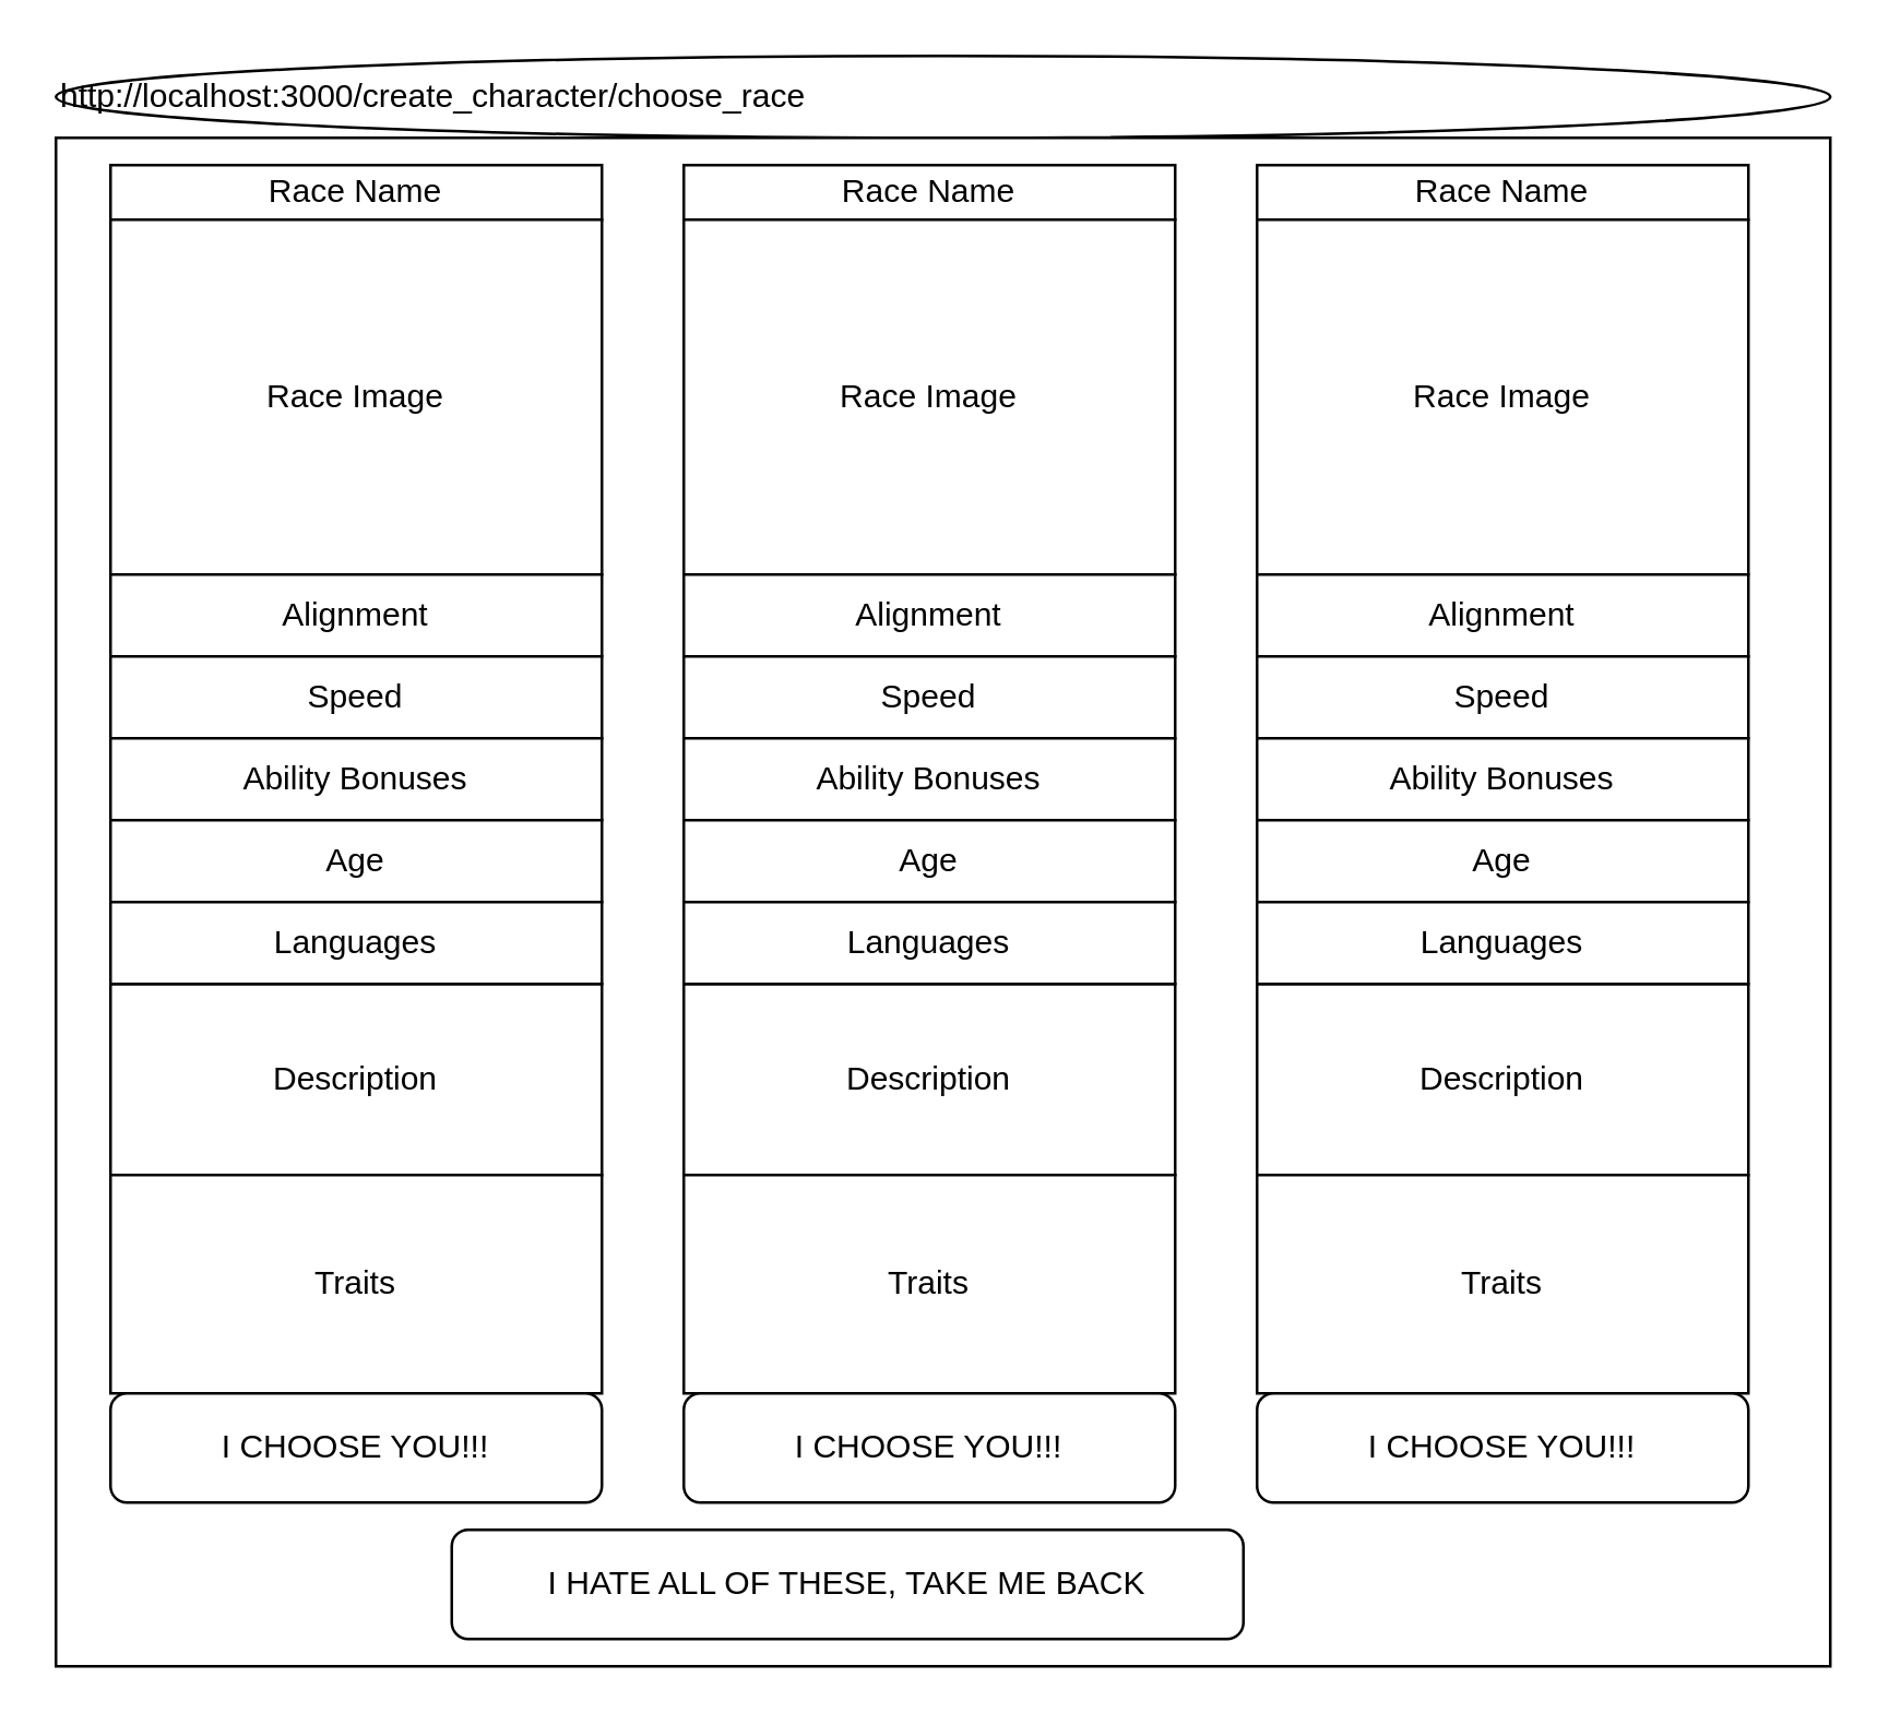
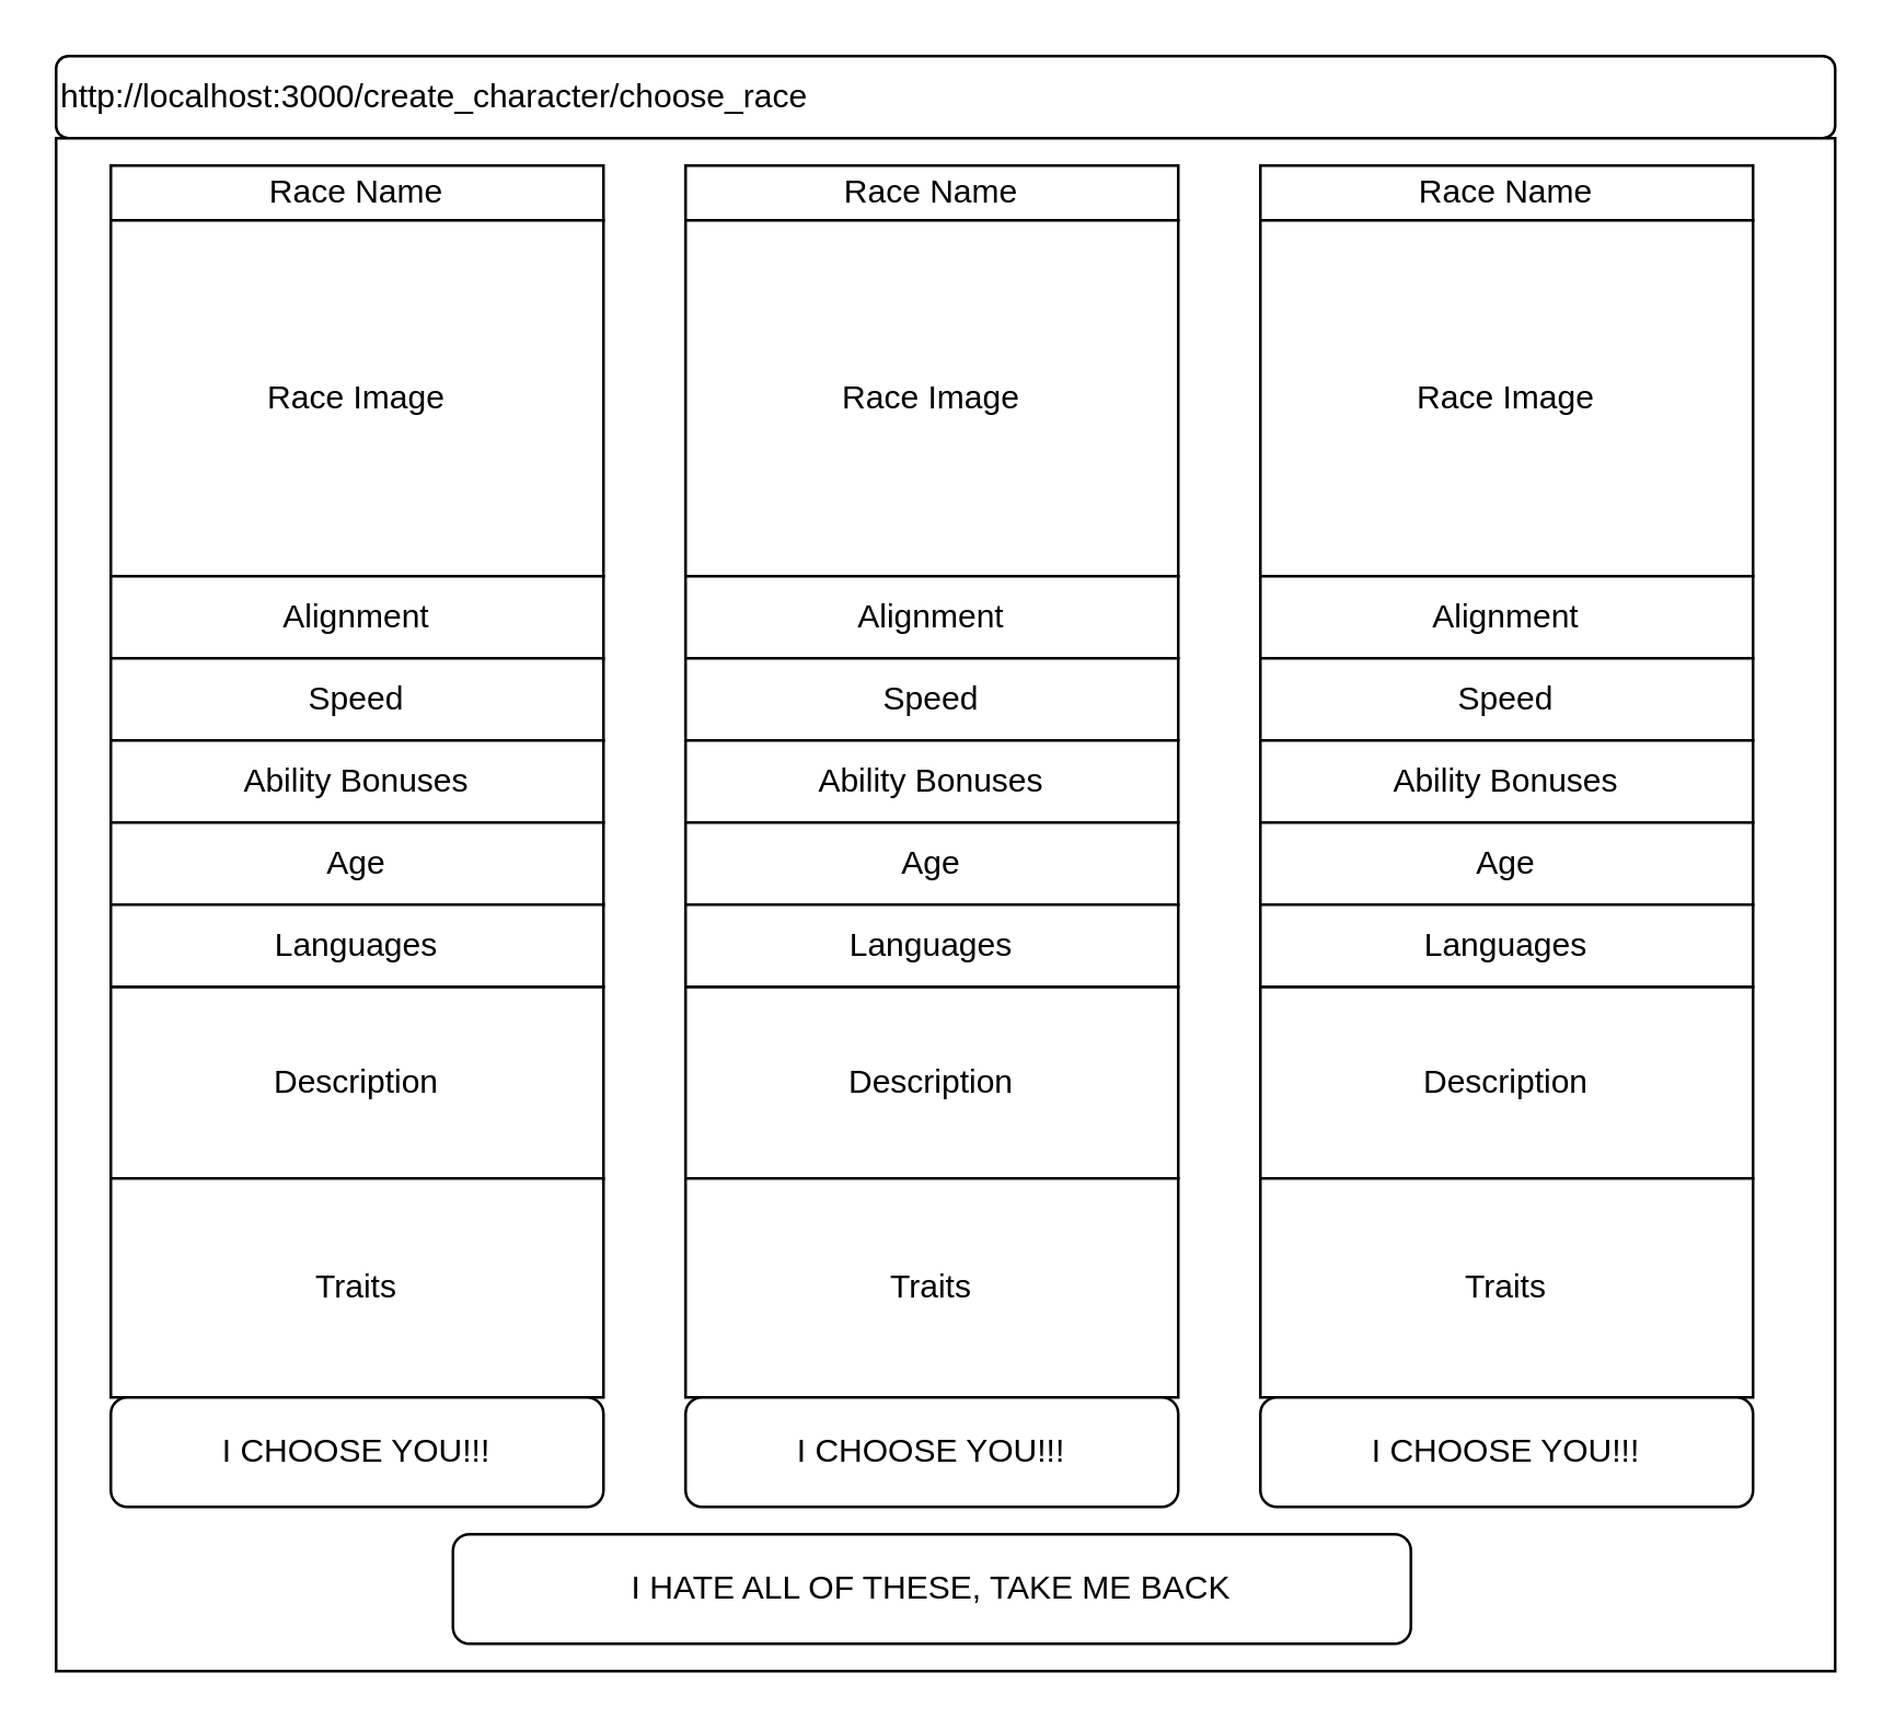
  <mxCell id="0" />
  <mxCell id="1" parent="0" />
- <mxCell id="2" value="http://localhost:3000/create_character/choose_race" style="ellipse;whiteSpace=wrap;html=1;align=left;" vertex="1" parent="1"><mxGeometry x="20" y="20" width="650" height="30" as="geometry" /></mxCell>
+ <mxCell id="2" value="http://localhost:3000/create_character/choose_race" style="rounded=1;whiteSpace=wrap;html=1;align=left;" vertex="1" parent="1"><mxGeometry x="20" y="20" width="650" height="30" as="geometry" /></mxCell>
  <mxCell id="3" value="" style="rounded=0;whiteSpace=wrap;html=1;" vertex="1" parent="1"><mxGeometry x="20" y="50" width="650" height="560" as="geometry" /></mxCell>
  <mxCell id="4" value="Race Name" style="rounded=0;whiteSpace=wrap;html=1;" vertex="1" parent="1"><mxGeometry x="40" y="60" width="180" height="20" as="geometry" /></mxCell>
  <mxCell id="5" value="Race Image" style="rounded=0;whiteSpace=wrap;html=1;" vertex="1" parent="1"><mxGeometry x="40" y="80" width="180" height="130" as="geometry" /></mxCell>
  <mxCell id="6" value="Description" style="rounded=0;whiteSpace=wrap;html=1;" vertex="1" parent="1"><mxGeometry x="40" y="360" width="180" height="70" as="geometry" /></mxCell>
  <mxCell id="7" value="Alignment" style="rounded=0;whiteSpace=wrap;html=1;" vertex="1" parent="1"><mxGeometry x="40" y="210" width="180" height="30" as="geometry" /></mxCell>
  <mxCell id="8" value="Speed" style="rounded=0;whiteSpace=wrap;html=1;" vertex="1" parent="1"><mxGeometry x="40" y="240" width="180" height="30" as="geometry" /></mxCell>
  <mxCell id="9" value="Ability Bonuses" style="rounded=0;whiteSpace=wrap;html=1;" vertex="1" parent="1"><mxGeometry x="40" y="270" width="180" height="30" as="geometry" /></mxCell>
  <mxCell id="10" value="Traits" style="rounded=0;whiteSpace=wrap;html=1;" vertex="1" parent="1"><mxGeometry x="40" y="430" width="180" height="80" as="geometry" /></mxCell>
  <mxCell id="11" value="Age" style="rounded=0;whiteSpace=wrap;html=1;" vertex="1" parent="1"><mxGeometry x="40" y="300" width="180" height="30" as="geometry" /></mxCell>
  <mxCell id="12" value="Languages" style="rounded=0;whiteSpace=wrap;html=1;" vertex="1" parent="1"><mxGeometry x="40" y="330" width="180" height="30" as="geometry" /></mxCell>
  <mxCell id="13" value="Race Name" style="rounded=0;whiteSpace=wrap;html=1;" vertex="1" parent="1"><mxGeometry x="250" y="60" width="180" height="20" as="geometry" /></mxCell>
  <mxCell id="14" value="Race Image" style="rounded=0;whiteSpace=wrap;html=1;" vertex="1" parent="1"><mxGeometry x="250" y="80" width="180" height="130" as="geometry" /></mxCell>
  <mxCell id="15" value="Description" style="rounded=0;whiteSpace=wrap;html=1;" vertex="1" parent="1"><mxGeometry x="250" y="360" width="180" height="70" as="geometry" /></mxCell>
  <mxCell id="16" value="Alignment" style="rounded=0;whiteSpace=wrap;html=1;" vertex="1" parent="1"><mxGeometry x="250" y="210" width="180" height="30" as="geometry" /></mxCell>
  <mxCell id="17" value="Speed" style="rounded=0;whiteSpace=wrap;html=1;" vertex="1" parent="1"><mxGeometry x="250" y="240" width="180" height="30" as="geometry" /></mxCell>
  <mxCell id="18" value="Ability Bonuses" style="rounded=0;whiteSpace=wrap;html=1;" vertex="1" parent="1"><mxGeometry x="250" y="270" width="180" height="30" as="geometry" /></mxCell>
  <mxCell id="19" value="Traits" style="rounded=0;whiteSpace=wrap;html=1;" vertex="1" parent="1"><mxGeometry x="250" y="430" width="180" height="80" as="geometry" /></mxCell>
  <mxCell id="20" value="Age" style="rounded=0;whiteSpace=wrap;html=1;" vertex="1" parent="1"><mxGeometry x="250" y="300" width="180" height="30" as="geometry" /></mxCell>
  <mxCell id="21" value="Languages" style="rounded=0;whiteSpace=wrap;html=1;" vertex="1" parent="1"><mxGeometry x="250" y="330" width="180" height="30" as="geometry" /></mxCell>
  <mxCell id="22" value="Race Name" style="rounded=0;whiteSpace=wrap;html=1;" vertex="1" parent="1"><mxGeometry x="460" y="60" width="180" height="20" as="geometry" /></mxCell>
  <mxCell id="23" value="Race Image" style="rounded=0;whiteSpace=wrap;html=1;" vertex="1" parent="1"><mxGeometry x="460" y="80" width="180" height="130" as="geometry" /></mxCell>
  <mxCell id="24" value="Description" style="rounded=0;whiteSpace=wrap;html=1;" vertex="1" parent="1"><mxGeometry x="460" y="360" width="180" height="70" as="geometry" /></mxCell>
  <mxCell id="25" value="Alignment" style="rounded=0;whiteSpace=wrap;html=1;" vertex="1" parent="1"><mxGeometry x="460" y="210" width="180" height="30" as="geometry" /></mxCell>
  <mxCell id="26" value="Speed" style="rounded=0;whiteSpace=wrap;html=1;" vertex="1" parent="1"><mxGeometry x="460" y="240" width="180" height="30" as="geometry" /></mxCell>
  <mxCell id="27" value="Ability Bonuses" style="rounded=0;whiteSpace=wrap;html=1;" vertex="1" parent="1"><mxGeometry x="460" y="270" width="180" height="30" as="geometry" /></mxCell>
  <mxCell id="28" value="Traits" style="rounded=0;whiteSpace=wrap;html=1;" vertex="1" parent="1"><mxGeometry x="460" y="430" width="180" height="80" as="geometry" /></mxCell>
  <mxCell id="29" value="Age" style="rounded=0;whiteSpace=wrap;html=1;" vertex="1" parent="1"><mxGeometry x="460" y="300" width="180" height="30" as="geometry" /></mxCell>
  <mxCell id="30" value="Languages" style="rounded=0;whiteSpace=wrap;html=1;" vertex="1" parent="1"><mxGeometry x="460" y="330" width="180" height="30" as="geometry" /></mxCell>
  <mxCell id="31" value="I CHOOSE YOU!!!" style="rounded=1;whiteSpace=wrap;html=1;" vertex="1" parent="1"><mxGeometry x="40" y="510" width="180" height="40" as="geometry" /></mxCell>
  <mxCell id="32" value="I CHOOSE YOU!!!" style="rounded=1;whiteSpace=wrap;html=1;" vertex="1" parent="1"><mxGeometry x="250" y="510" width="180" height="40" as="geometry" /></mxCell>
  <mxCell id="33" value="I CHOOSE YOU!!!" style="rounded=1;whiteSpace=wrap;html=1;" vertex="1" parent="1"><mxGeometry x="460" y="510" width="180" height="40" as="geometry" /></mxCell>
- <mxCell id="34" value="I HATE ALL OF THESE, TAKE ME BACK" style="rounded=1;whiteSpace=wrap;html=1;" vertex="1" parent="1"><mxGeometry x="165" y="560" width="290" height="40" as="geometry" /></mxCell>
+ <mxCell id="34" value="I HATE ALL OF THESE, TAKE ME BACK" style="rounded=1;whiteSpace=wrap;html=1;" vertex="1" parent="1"><mxGeometry x="165" y="560" width="350" height="40" as="geometry" /></mxCell>
